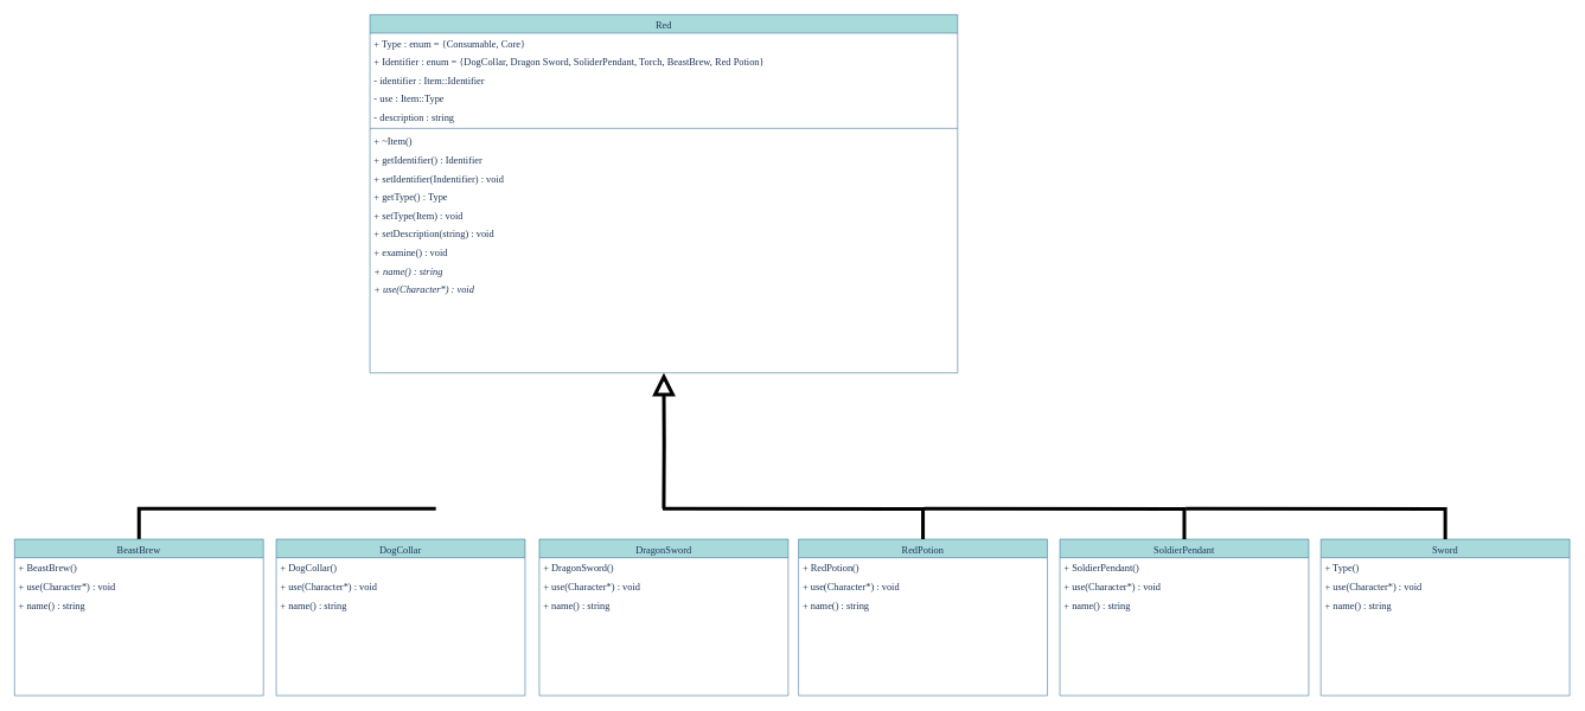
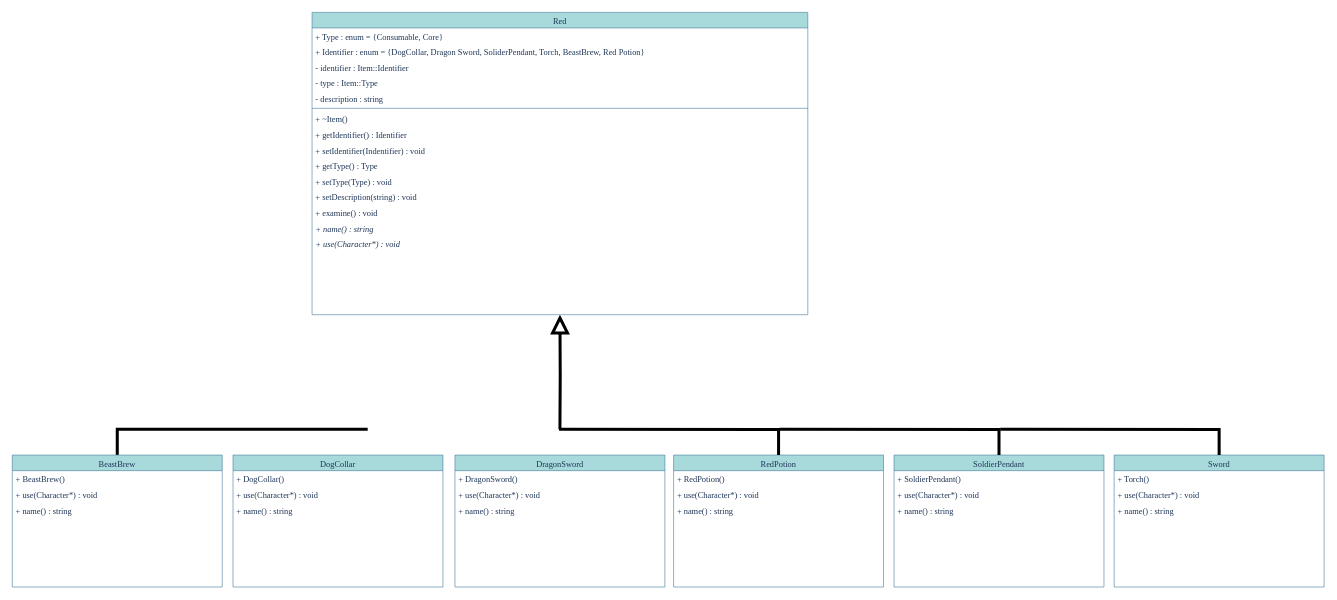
  <mxCell id="0" />
  <mxCell id="1" parent="0" />
  <mxCell id="2" style="edgeStyle=orthogonalEdgeStyle;rounded=0;orthogonalLoop=1;jettySize=auto;html=1;strokeWidth=5;entryX=0.5;entryY=1;entryDx=0;entryDy=0;endSize=20;endArrow=block;endFill=0;" parent="1" target="3" edge="1"><mxGeometry relative="1" as="geometry"><mxPoint x="933.333" y="701.167" as="targetPoint" /><mxPoint x="933" y="715" as="sourcePoint" /></mxGeometry></mxCell>
  <mxCell id="3" value="Red" style="swimlane;fontStyle=0;align=center;verticalAlign=top;childLayout=stackLayout;horizontal=1;startSize=26;horizontalStack=0;resizeParent=1;resizeLast=0;collapsible=1;marginBottom=0;rounded=0;shadow=0;strokeWidth=1;fontSize=14;fontFamily=Fira Code;fillColor=#A8DADC;strokeColor=#457B9D;fontColor=#1D3557;" parent="1" vertex="1"><mxGeometry x="519.75" y="20" width="826.5" height="504" as="geometry"><mxRectangle x="230" y="140" width="160" height="26" as="alternateBounds" /></mxGeometry></mxCell>
  <mxCell id="4" value="+ Type : enum = {Consumable, Core}" style="text;align=left;verticalAlign=top;spacingLeft=4;spacingRight=4;overflow=hidden;rotatable=0;points=[[0,0.5],[1,0.5]];portConstraint=eastwest;fontSize=14;fontFamily=Fira Code;fontColor=#1D3557;" parent="3" vertex="1"><mxGeometry y="26" width="826.5" height="26" as="geometry" /></mxCell>
  <mxCell id="5" value="+ Identifier : enum = {DogCollar, Dragon Sword, SoliderPendant, Torch, BeastBrew, Red Potion}" style="text;align=left;verticalAlign=top;spacingLeft=4;spacingRight=4;overflow=hidden;rotatable=0;points=[[0,0.5],[1,0.5]];portConstraint=eastwest;fontSize=14;fontFamily=Fira Code;fontColor=#1D3557;" parent="3" vertex="1"><mxGeometry y="52" width="826.5" height="26" as="geometry" /></mxCell>
  <mxCell id="6" value="- identifier : Item::Identifier" style="text;align=left;verticalAlign=top;spacingLeft=4;spacingRight=4;overflow=hidden;rotatable=0;points=[[0,0.5],[1,0.5]];portConstraint=eastwest;fontSize=14;fontFamily=Fira Code;fontColor=#1D3557;" parent="3" vertex="1"><mxGeometry y="78" width="826.5" height="26" as="geometry" /></mxCell>
- <mxCell id="7" value="- use : Item::Type" style="text;align=left;verticalAlign=top;spacingLeft=4;spacingRight=4;overflow=hidden;rotatable=0;points=[[0,0.5],[1,0.5]];portConstraint=eastwest;fontSize=14;fontFamily=Fira Code;fontColor=#1D3557;" parent="3" vertex="1"><mxGeometry y="104" width="826.5" height="26" as="geometry" /></mxCell>
+ <mxCell id="7" value="- type : Item::Type" style="text;align=left;verticalAlign=top;spacingLeft=4;spacingRight=4;overflow=hidden;rotatable=0;points=[[0,0.5],[1,0.5]];portConstraint=eastwest;fontSize=14;fontFamily=Fira Code;fontColor=#1D3557;" parent="3" vertex="1"><mxGeometry y="104" width="826.5" height="26" as="geometry" /></mxCell>
  <mxCell id="8" value="- description : string" style="text;align=left;verticalAlign=top;spacingLeft=4;spacingRight=4;overflow=hidden;rotatable=0;points=[[0,0.5],[1,0.5]];portConstraint=eastwest;fontSize=14;fontFamily=Fira Code;fontColor=#1D3557;" parent="3" vertex="1"><mxGeometry y="130" width="826.5" height="26" as="geometry" /></mxCell>
  <mxCell id="9" value="" style="line;html=1;strokeWidth=1;align=left;verticalAlign=middle;spacingTop=-1;spacingLeft=3;spacingRight=3;rotatable=0;labelPosition=right;points=[];portConstraint=eastwest;fontSize=14;fontFamily=Fira Code;labelBackgroundColor=#F1FAEE;fillColor=#A8DADC;strokeColor=#457B9D;fontColor=#1D3557;" parent="3" vertex="1"><mxGeometry y="156" width="826.5" height="8" as="geometry" /></mxCell>
  <mxCell id="10" value="+ ~Item()" style="text;align=left;verticalAlign=top;spacingLeft=4;spacingRight=4;overflow=hidden;rotatable=0;points=[[0,0.5],[1,0.5]];portConstraint=eastwest;fontSize=14;fontFamily=Fira Code;fontColor=#1D3557;" parent="3" vertex="1"><mxGeometry y="164" width="826.5" height="26" as="geometry" /></mxCell>
  <mxCell id="11" value="+ getIdentifier() : Identifier" style="text;align=left;verticalAlign=top;spacingLeft=4;spacingRight=4;overflow=hidden;rotatable=0;points=[[0,0.5],[1,0.5]];portConstraint=eastwest;fontSize=14;fontFamily=Fira Code;fontColor=#1D3557;fontStyle=0" parent="3" vertex="1"><mxGeometry y="190" width="826.5" height="26" as="geometry" /></mxCell>
  <mxCell id="12" value="+ setIdentifier(Indentifier) : void" style="text;align=left;verticalAlign=top;spacingLeft=4;spacingRight=4;overflow=hidden;rotatable=0;points=[[0,0.5],[1,0.5]];portConstraint=eastwest;fontSize=14;fontFamily=Fira Code;fontColor=#1D3557;fontStyle=0" parent="3" vertex="1"><mxGeometry y="216" width="826.5" height="26" as="geometry" /></mxCell>
  <mxCell id="13" value="+ getType() : Type" style="text;align=left;verticalAlign=top;spacingLeft=4;spacingRight=4;overflow=hidden;rotatable=0;points=[[0,0.5],[1,0.5]];portConstraint=eastwest;fontSize=14;fontFamily=Fira Code;fontColor=#1D3557;fontStyle=0" parent="3" vertex="1"><mxGeometry y="242" width="826.5" height="26" as="geometry" /></mxCell>
- <mxCell id="14" value="+ setType(Item) : void" style="text;align=left;verticalAlign=top;spacingLeft=4;spacingRight=4;overflow=hidden;rotatable=0;points=[[0,0.5],[1,0.5]];portConstraint=eastwest;fontSize=14;fontFamily=Fira Code;fontColor=#1D3557;fontStyle=0" parent="3" vertex="1"><mxGeometry y="268" width="826.5" height="26" as="geometry" /></mxCell>
+ <mxCell id="14" value="+ setType(Type) : void" style="text;align=left;verticalAlign=top;spacingLeft=4;spacingRight=4;overflow=hidden;rotatable=0;points=[[0,0.5],[1,0.5]];portConstraint=eastwest;fontSize=14;fontFamily=Fira Code;fontColor=#1D3557;fontStyle=0" parent="3" vertex="1"><mxGeometry y="268" width="826.5" height="26" as="geometry" /></mxCell>
  <mxCell id="15" value="+ setDescription(string) : void" style="text;align=left;verticalAlign=top;spacingLeft=4;spacingRight=4;overflow=hidden;rotatable=0;points=[[0,0.5],[1,0.5]];portConstraint=eastwest;fontSize=14;fontFamily=Fira Code;fontColor=#1D3557;" parent="3" vertex="1"><mxGeometry y="294" width="826.5" height="26" as="geometry" /></mxCell>
  <mxCell id="16" value="+ examine() : void" style="text;align=left;verticalAlign=top;spacingLeft=4;spacingRight=4;overflow=hidden;rotatable=0;points=[[0,0.5],[1,0.5]];portConstraint=eastwest;fontSize=14;fontFamily=Fira Code;fontColor=#1D3557;" parent="3" vertex="1"><mxGeometry y="320" width="826.5" height="26" as="geometry" /></mxCell>
  <mxCell id="17" value="+ name() : string" style="text;align=left;verticalAlign=top;spacingLeft=4;spacingRight=4;overflow=hidden;rotatable=0;points=[[0,0.5],[1,0.5]];portConstraint=eastwest;fontSize=14;fontFamily=Fira Code;fontColor=#1D3557;fontStyle=2" parent="3" vertex="1"><mxGeometry y="346" width="826.5" height="26" as="geometry" /></mxCell>
  <mxCell id="18" value="+ use(Character*) : void" style="text;align=left;verticalAlign=top;spacingLeft=4;spacingRight=4;overflow=hidden;rotatable=0;points=[[0,0.5],[1,0.5]];portConstraint=eastwest;fontSize=14;fontFamily=Fira Code;fontColor=#1D3557;fontStyle=2" parent="3" vertex="1"><mxGeometry y="372" width="826.5" height="26" as="geometry" /></mxCell>
  <mxCell id="19" style="edgeStyle=orthogonalEdgeStyle;rounded=0;orthogonalLoop=1;jettySize=auto;html=1;endArrow=none;endFill=0;endSize=20;strokeWidth=5;" parent="1" edge="1"><mxGeometry relative="1" as="geometry"><mxPoint x="612.5" y="715" as="targetPoint" /><mxPoint x="195" y="758" as="sourcePoint" /><Array as="points"><mxPoint x="195.5" y="715" /><mxPoint x="562.5" y="715" /></Array></mxGeometry></mxCell>
  <mxCell id="20" value="BeastBrew" style="swimlane;fontStyle=0;align=center;verticalAlign=top;childLayout=stackLayout;horizontal=1;startSize=26;horizontalStack=0;resizeParent=1;resizeLast=0;collapsible=1;marginBottom=0;rounded=0;shadow=0;strokeWidth=1;fontSize=14;fontFamily=Fira Code;fillColor=#A8DADC;strokeColor=#457B9D;fontColor=#1D3557;" parent="1" vertex="1"><mxGeometry x="20" y="758" width="350" height="220" as="geometry"><mxRectangle x="230" y="140" width="160" height="26" as="alternateBounds" /></mxGeometry></mxCell>
  <mxCell id="21" value="+ BeastBrew()" style="text;align=left;verticalAlign=top;spacingLeft=4;spacingRight=4;overflow=hidden;rotatable=0;points=[[0,0.5],[1,0.5]];portConstraint=eastwest;fontSize=14;fontFamily=Fira Code;fontColor=#1D3557;" parent="20" vertex="1"><mxGeometry y="26" width="350" height="26" as="geometry" /></mxCell>
  <mxCell id="22" value="+ use(Character*) : void" style="text;align=left;verticalAlign=top;spacingLeft=4;spacingRight=4;overflow=hidden;rotatable=0;points=[[0,0.5],[1,0.5]];portConstraint=eastwest;fontSize=14;fontFamily=Fira Code;fontColor=#1D3557;fontStyle=0" parent="20" vertex="1"><mxGeometry y="52" width="350" height="26" as="geometry" /></mxCell>
  <mxCell id="23" value="+ name() : string" style="text;align=left;verticalAlign=top;spacingLeft=4;spacingRight=4;overflow=hidden;rotatable=0;points=[[0,0.5],[1,0.5]];portConstraint=eastwest;fontSize=14;fontFamily=Fira Code;fontColor=#1D3557;fontStyle=0" parent="20" vertex="1"><mxGeometry y="78" width="350" height="26" as="geometry" /></mxCell>
  <mxCell id="24" value="DragonSword" style="swimlane;fontStyle=0;align=center;verticalAlign=top;childLayout=stackLayout;horizontal=1;startSize=26;horizontalStack=0;resizeParent=1;resizeLast=0;collapsible=1;marginBottom=0;rounded=0;shadow=0;strokeWidth=1;fontSize=14;fontFamily=Fira Code;fillColor=#A8DADC;strokeColor=#457B9D;fontColor=#1D3557;" parent="1" vertex="1"><mxGeometry x="758" y="758" width="350" height="220" as="geometry"><mxRectangle x="230" y="140" width="160" height="26" as="alternateBounds" /></mxGeometry></mxCell>
  <mxCell id="25" value="+ DragonSword()" style="text;align=left;verticalAlign=top;spacingLeft=4;spacingRight=4;overflow=hidden;rotatable=0;points=[[0,0.5],[1,0.5]];portConstraint=eastwest;fontSize=14;fontFamily=Fira Code;fontColor=#1D3557;" parent="24" vertex="1"><mxGeometry y="26" width="350" height="26" as="geometry" /></mxCell>
  <mxCell id="26" value="+ use(Character*) : void" style="text;align=left;verticalAlign=top;spacingLeft=4;spacingRight=4;overflow=hidden;rotatable=0;points=[[0,0.5],[1,0.5]];portConstraint=eastwest;fontSize=14;fontFamily=Fira Code;fontColor=#1D3557;fontStyle=0" parent="24" vertex="1"><mxGeometry y="52" width="350" height="26" as="geometry" /></mxCell>
  <mxCell id="27" value="+ name() : string" style="text;align=left;verticalAlign=top;spacingLeft=4;spacingRight=4;overflow=hidden;rotatable=0;points=[[0,0.5],[1,0.5]];portConstraint=eastwest;fontSize=14;fontFamily=Fira Code;fontColor=#1D3557;fontStyle=0" parent="24" vertex="1"><mxGeometry y="78" width="350" height="26" as="geometry" /></mxCell>
  <mxCell id="28" value="DogCollar" style="swimlane;fontStyle=0;align=center;verticalAlign=top;childLayout=stackLayout;horizontal=1;startSize=26;horizontalStack=0;resizeParent=1;resizeLast=0;collapsible=1;marginBottom=0;rounded=0;shadow=0;strokeWidth=1;fontSize=14;fontFamily=Fira Code;fillColor=#A8DADC;strokeColor=#457B9D;fontColor=#1D3557;" parent="1" vertex="1"><mxGeometry x="388" y="758" width="350" height="220" as="geometry"><mxRectangle x="230" y="140" width="160" height="26" as="alternateBounds" /></mxGeometry></mxCell>
  <mxCell id="29" value="+ DogCollar()" style="text;align=left;verticalAlign=top;spacingLeft=4;spacingRight=4;overflow=hidden;rotatable=0;points=[[0,0.5],[1,0.5]];portConstraint=eastwest;fontSize=14;fontFamily=Fira Code;fontColor=#1D3557;" parent="28" vertex="1"><mxGeometry y="26" width="350" height="26" as="geometry" /></mxCell>
  <mxCell id="30" value="+ use(Character*) : void" style="text;align=left;verticalAlign=top;spacingLeft=4;spacingRight=4;overflow=hidden;rotatable=0;points=[[0,0.5],[1,0.5]];portConstraint=eastwest;fontSize=14;fontFamily=Fira Code;fontColor=#1D3557;fontStyle=0" parent="28" vertex="1"><mxGeometry y="52" width="350" height="26" as="geometry" /></mxCell>
  <mxCell id="31" value="+ name() : string" style="text;align=left;verticalAlign=top;spacingLeft=4;spacingRight=4;overflow=hidden;rotatable=0;points=[[0,0.5],[1,0.5]];portConstraint=eastwest;fontSize=14;fontFamily=Fira Code;fontColor=#1D3557;fontStyle=0" parent="28" vertex="1"><mxGeometry y="78" width="350" height="26" as="geometry" /></mxCell>
  <mxCell id="32" value="RedPotion" style="swimlane;fontStyle=0;align=center;verticalAlign=top;childLayout=stackLayout;horizontal=1;startSize=26;horizontalStack=0;resizeParent=1;resizeLast=0;collapsible=1;marginBottom=0;rounded=0;shadow=0;strokeWidth=1;fontSize=14;fontFamily=Fira Code;fillColor=#A8DADC;strokeColor=#457B9D;fontColor=#1D3557;" parent="1" vertex="1"><mxGeometry x="1122.5" y="758" width="350" height="220" as="geometry"><mxRectangle x="230" y="140" width="160" height="26" as="alternateBounds" /></mxGeometry></mxCell>
  <mxCell id="33" value="+ RedPotion()" style="text;align=left;verticalAlign=top;spacingLeft=4;spacingRight=4;overflow=hidden;rotatable=0;points=[[0,0.5],[1,0.5]];portConstraint=eastwest;fontSize=14;fontFamily=Fira Code;fontColor=#1D3557;" parent="32" vertex="1"><mxGeometry y="26" width="350" height="26" as="geometry" /></mxCell>
  <mxCell id="34" value="+ use(Character*) : void" style="text;align=left;verticalAlign=top;spacingLeft=4;spacingRight=4;overflow=hidden;rotatable=0;points=[[0,0.5],[1,0.5]];portConstraint=eastwest;fontSize=14;fontFamily=Fira Code;fontColor=#1D3557;fontStyle=0" parent="32" vertex="1"><mxGeometry y="52" width="350" height="26" as="geometry" /></mxCell>
  <mxCell id="35" value="+ name() : string" style="text;align=left;verticalAlign=top;spacingLeft=4;spacingRight=4;overflow=hidden;rotatable=0;points=[[0,0.5],[1,0.5]];portConstraint=eastwest;fontSize=14;fontFamily=Fira Code;fontColor=#1D3557;fontStyle=0" parent="32" vertex="1"><mxGeometry y="78" width="350" height="26" as="geometry" /></mxCell>
  <mxCell id="36" style="edgeStyle=orthogonalEdgeStyle;rounded=0;orthogonalLoop=1;jettySize=auto;html=1;endArrow=none;endFill=0;endSize=20;strokeWidth=5;entryX=0.5;entryY=0;entryDx=0;entryDy=0;" parent="1" target="32" edge="1"><mxGeometry relative="1" as="geometry"><mxPoint x="1426" y="684" as="targetPoint" /><mxPoint x="931.5" y="715" as="sourcePoint" /></mxGeometry></mxCell>
  <mxCell id="37" value="SoldierPendant" style="swimlane;fontStyle=0;align=center;verticalAlign=top;childLayout=stackLayout;horizontal=1;startSize=26;horizontalStack=0;resizeParent=1;resizeLast=0;collapsible=1;marginBottom=0;rounded=0;shadow=0;strokeWidth=1;fontSize=14;fontFamily=Fira Code;fillColor=#A8DADC;strokeColor=#457B9D;fontColor=#1D3557;" parent="1" vertex="1"><mxGeometry x="1490" y="758" width="350" height="220" as="geometry"><mxRectangle x="230" y="140" width="160" height="26" as="alternateBounds" /></mxGeometry></mxCell>
  <mxCell id="38" value="+ SoldierPendant()" style="text;align=left;verticalAlign=top;spacingLeft=4;spacingRight=4;overflow=hidden;rotatable=0;points=[[0,0.5],[1,0.5]];portConstraint=eastwest;fontSize=14;fontFamily=Fira Code;fontColor=#1D3557;" parent="37" vertex="1"><mxGeometry y="26" width="350" height="26" as="geometry" /></mxCell>
  <mxCell id="39" value="+ use(Character*) : void" style="text;align=left;verticalAlign=top;spacingLeft=4;spacingRight=4;overflow=hidden;rotatable=0;points=[[0,0.5],[1,0.5]];portConstraint=eastwest;fontSize=14;fontFamily=Fira Code;fontColor=#1D3557;fontStyle=0" parent="37" vertex="1"><mxGeometry y="52" width="350" height="26" as="geometry" /></mxCell>
  <mxCell id="40" value="+ name() : string" style="text;align=left;verticalAlign=top;spacingLeft=4;spacingRight=4;overflow=hidden;rotatable=0;points=[[0,0.5],[1,0.5]];portConstraint=eastwest;fontSize=14;fontFamily=Fira Code;fontColor=#1D3557;fontStyle=0" parent="37" vertex="1"><mxGeometry y="78" width="350" height="26" as="geometry" /></mxCell>
  <mxCell id="41" style="edgeStyle=orthogonalEdgeStyle;rounded=0;orthogonalLoop=1;jettySize=auto;html=1;endArrow=none;endFill=0;endSize=20;strokeWidth=5;entryX=0.5;entryY=0;entryDx=0;entryDy=0;" parent="1" target="37" edge="1"><mxGeometry relative="1" as="geometry"><mxPoint x="1793.5" y="684" as="targetPoint" /><mxPoint x="1299" y="715" as="sourcePoint" /></mxGeometry></mxCell>
  <mxCell id="42" value="Sword" style="swimlane;fontStyle=0;align=center;verticalAlign=top;childLayout=stackLayout;horizontal=1;startSize=26;horizontalStack=0;resizeParent=1;resizeLast=0;collapsible=1;marginBottom=0;rounded=0;shadow=0;strokeWidth=1;fontSize=14;fontFamily=Fira Code;fillColor=#A8DADC;strokeColor=#457B9D;fontColor=#1D3557;" vertex="1" parent="1"><mxGeometry x="1857" y="758" width="350" height="220" as="geometry"><mxRectangle x="230" y="140" width="160" height="26" as="alternateBounds" /></mxGeometry></mxCell>
- <mxCell id="43" value="+ Type()" style="text;align=left;verticalAlign=top;spacingLeft=4;spacingRight=4;overflow=hidden;rotatable=0;points=[[0,0.5],[1,0.5]];portConstraint=eastwest;fontSize=14;fontFamily=Fira Code;fontColor=#1D3557;" vertex="1" parent="42"><mxGeometry y="26" width="350" height="26" as="geometry" /></mxCell>
+ <mxCell id="43" value="+ Torch()" style="text;align=left;verticalAlign=top;spacingLeft=4;spacingRight=4;overflow=hidden;rotatable=0;points=[[0,0.5],[1,0.5]];portConstraint=eastwest;fontSize=14;fontFamily=Fira Code;fontColor=#1D3557;" vertex="1" parent="42"><mxGeometry y="26" width="350" height="26" as="geometry" /></mxCell>
  <mxCell id="44" value="+ use(Character*) : void" style="text;align=left;verticalAlign=top;spacingLeft=4;spacingRight=4;overflow=hidden;rotatable=0;points=[[0,0.5],[1,0.5]];portConstraint=eastwest;fontSize=14;fontFamily=Fira Code;fontColor=#1D3557;fontStyle=0" vertex="1" parent="42"><mxGeometry y="52" width="350" height="26" as="geometry" /></mxCell>
  <mxCell id="45" value="+ name() : string" style="text;align=left;verticalAlign=top;spacingLeft=4;spacingRight=4;overflow=hidden;rotatable=0;points=[[0,0.5],[1,0.5]];portConstraint=eastwest;fontSize=14;fontFamily=Fira Code;fontColor=#1D3557;fontStyle=0" vertex="1" parent="42"><mxGeometry y="78" width="350" height="26" as="geometry" /></mxCell>
  <mxCell id="46" style="edgeStyle=orthogonalEdgeStyle;rounded=0;orthogonalLoop=1;jettySize=auto;html=1;endArrow=none;endFill=0;endSize=20;strokeWidth=5;entryX=0.5;entryY=0;entryDx=0;entryDy=0;" edge="1" parent="1" target="42"><mxGeometry relative="1" as="geometry"><mxPoint x="2029" y="728" as="targetPoint" /><mxPoint x="1667" y="715" as="sourcePoint" /></mxGeometry></mxCell>
